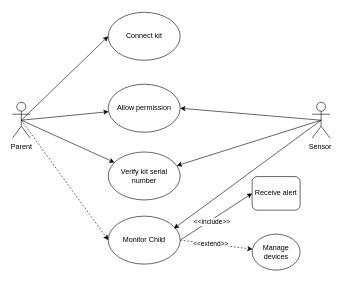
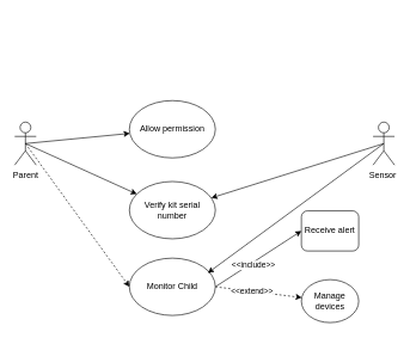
  <mxCell id="0" />
  <mxCell id="1" parent="0" />
- <mxCell id="2" style="rounded=0;orthogonalLoop=1;jettySize=auto;html=1;exitX=0.5;exitY=0.5;exitDx=0;exitDy=0;exitPerimeter=0;entryX=0;entryY=0.5;entryDx=0;entryDy=0;" edge="1" parent="1" source="6" target="7"><mxGeometry relative="1" as="geometry" /></mxCell>
  <mxCell id="3" style="rounded=0;orthogonalLoop=1;jettySize=auto;html=1;exitX=0.5;exitY=0.5;exitDx=0;exitDy=0;exitPerimeter=0;" edge="1" parent="1" source="6" target="8"><mxGeometry relative="1" as="geometry" /></mxCell>
  <mxCell id="4" style="rounded=0;orthogonalLoop=1;jettySize=auto;html=1;exitX=0.5;exitY=0.5;exitDx=0;exitDy=0;exitPerimeter=0;" edge="1" parent="1" source="6" target="9"><mxGeometry relative="1" as="geometry" /></mxCell>
  <mxCell id="5" style="rounded=0;orthogonalLoop=1;jettySize=auto;html=1;exitX=0.5;exitY=0.5;exitDx=0;exitDy=0;exitPerimeter=0;entryX=0;entryY=0.5;entryDx=0;entryDy=0;dashed=1;" edge="1" parent="1" source="6" target="14"><mxGeometry relative="1" as="geometry" /></mxCell>
  <mxCell id="6" value="Parent" style="shape=umlActor;verticalLabelPosition=bottom;verticalAlign=top;html=1;outlineConnect=0;" vertex="1" parent="1"><mxGeometry x="20" y="170" width="30" height="60" as="geometry" /></mxCell>
- <mxCell id="7" value="Connect kit" style="ellipse;whiteSpace=wrap;html=1;" vertex="1" parent="1"><mxGeometry x="180" y="20" width="120" height="80" as="geometry" /></mxCell>
  <mxCell id="8" value="Allow permission" style="ellipse;whiteSpace=wrap;html=1;" vertex="1" parent="1"><mxGeometry x="180" y="140" width="120" height="80" as="geometry" /></mxCell>
  <mxCell id="9" value="Verify kit serial number" style="ellipse;whiteSpace=wrap;html=1;" vertex="1" parent="1"><mxGeometry x="180" y="253" width="120" height="80" as="geometry" /></mxCell>
  <mxCell id="10" style="rounded=0;orthogonalLoop=1;jettySize=auto;html=1;exitX=1;exitY=0.5;exitDx=0;exitDy=0;entryX=0;entryY=0.5;entryDx=0;entryDy=0;dashed=0;" edge="1" parent="1" source="14" target="15"><mxGeometry relative="1" as="geometry" /></mxCell>
  <mxCell id="11" value="&amp;lt;&amp;lt;include&amp;gt;&amp;gt;" style="edgeLabel;html=1;align=center;verticalAlign=middle;resizable=0;points=[];" vertex="1" connectable="0" parent="10"><mxGeometry x="-0.153" y="-3" relative="1" as="geometry"><mxPoint as="offset" /></mxGeometry></mxCell>
  <mxCell id="12" style="rounded=0;orthogonalLoop=1;jettySize=auto;html=1;exitX=1;exitY=0.5;exitDx=0;exitDy=0;dashed=1;" edge="1" parent="1" source="14" target="20"><mxGeometry relative="1" as="geometry" /></mxCell>
  <mxCell id="13" value="&amp;lt;&amp;lt;extend&amp;gt;&amp;gt;" style="edgeLabel;html=1;align=center;verticalAlign=middle;resizable=0;points=[];" vertex="1" connectable="0" parent="12"><mxGeometry x="-0.355" y="-1" relative="1" as="geometry"><mxPoint x="12" as="offset" /></mxGeometry></mxCell>
  <mxCell id="14" value="Monitor Child" style="ellipse;whiteSpace=wrap;html=1;" vertex="1" parent="1"><mxGeometry x="180" y="360" width="120" height="80" as="geometry" /></mxCell>
  <mxCell id="15" value="Receive alert" style="whiteSpace=wrap;html=1;rounded=1;" vertex="1" parent="1"><mxGeometry x="420" y="294" width="80" height="56" as="geometry" /></mxCell>
  <mxCell id="16" style="rounded=0;orthogonalLoop=1;jettySize=auto;html=1;exitX=0.5;exitY=0.5;exitDx=0;exitDy=0;exitPerimeter=0;" edge="1" parent="1" source="19" target="9"><mxGeometry relative="1" as="geometry"><mxPoint x="310" y="260" as="targetPoint" /></mxGeometry></mxCell>
- <mxCell id="17" style="rounded=0;orthogonalLoop=1;jettySize=auto;html=1;exitX=0.5;exitY=0.5;exitDx=0;exitDy=0;exitPerimeter=0;entryX=1;entryY=0.5;entryDx=0;entryDy=0;" edge="1" parent="1" source="19" target="8"><mxGeometry relative="1" as="geometry" /></mxCell>
  <mxCell id="18" style="rounded=0;orthogonalLoop=1;jettySize=auto;html=1;exitX=0.5;exitY=0.5;exitDx=0;exitDy=0;exitPerimeter=0;entryX=0.912;entryY=0.258;entryDx=0;entryDy=0;entryPerimeter=0;" edge="1" parent="1" source="19" target="14"><mxGeometry relative="1" as="geometry"><mxPoint x="300" y="360" as="targetPoint" /></mxGeometry></mxCell>
  <mxCell id="19" value="Sensor&amp;nbsp;" style="shape=umlActor;verticalLabelPosition=bottom;verticalAlign=top;html=1;outlineConnect=0;" vertex="1" parent="1"><mxGeometry x="520" y="170" width="30" height="60" as="geometry" /></mxCell>
  <mxCell id="20" value="Manage devices" style="ellipse;whiteSpace=wrap;html=1;" vertex="1" parent="1"><mxGeometry x="420" y="390" width="80" height="60" as="geometry" /></mxCell>
